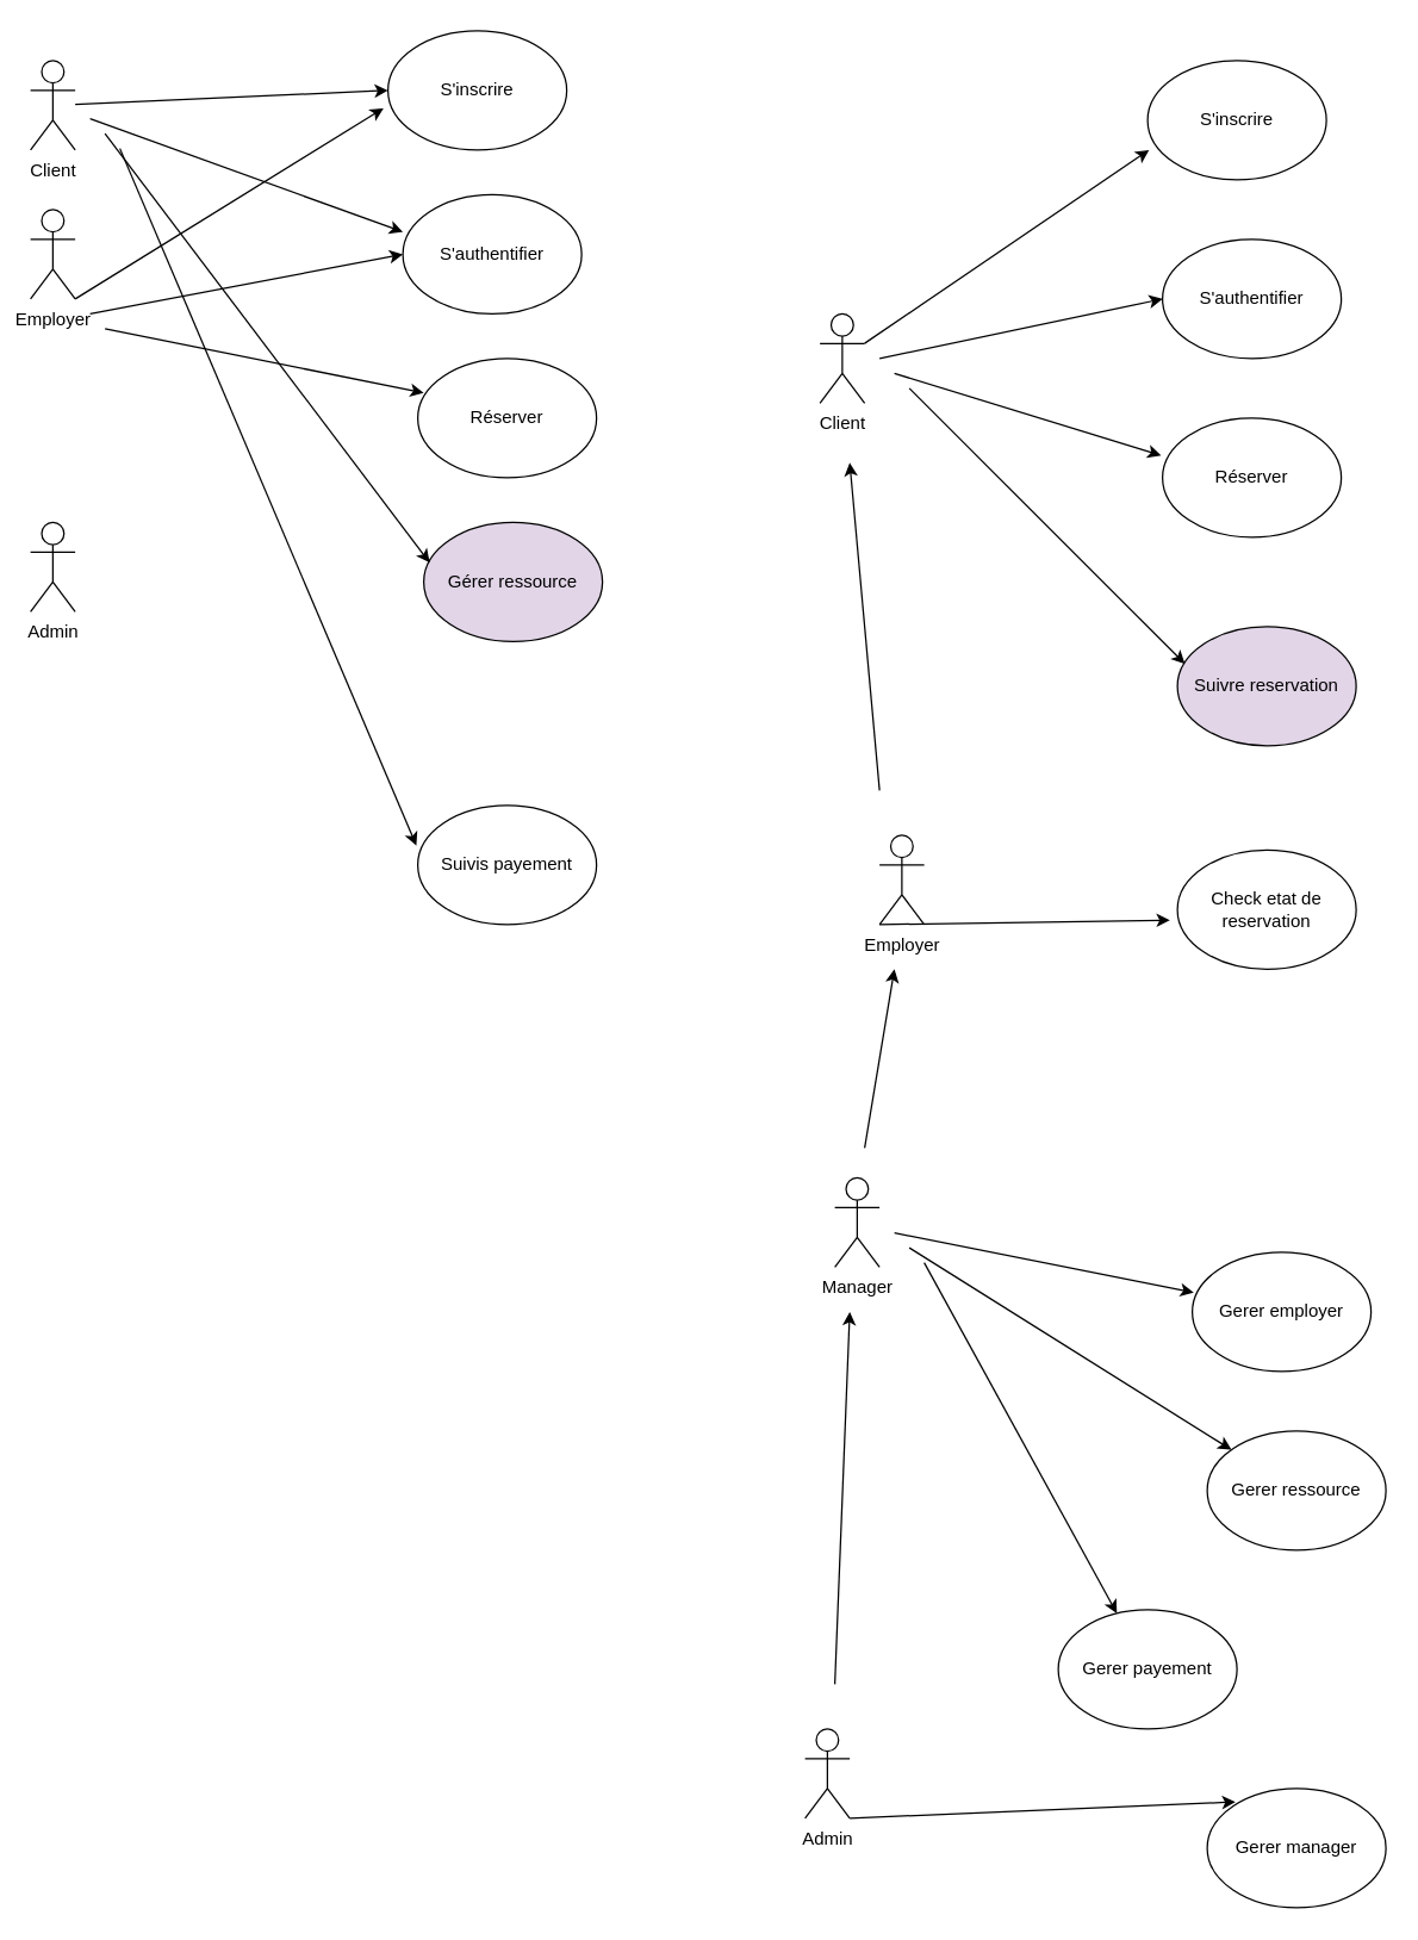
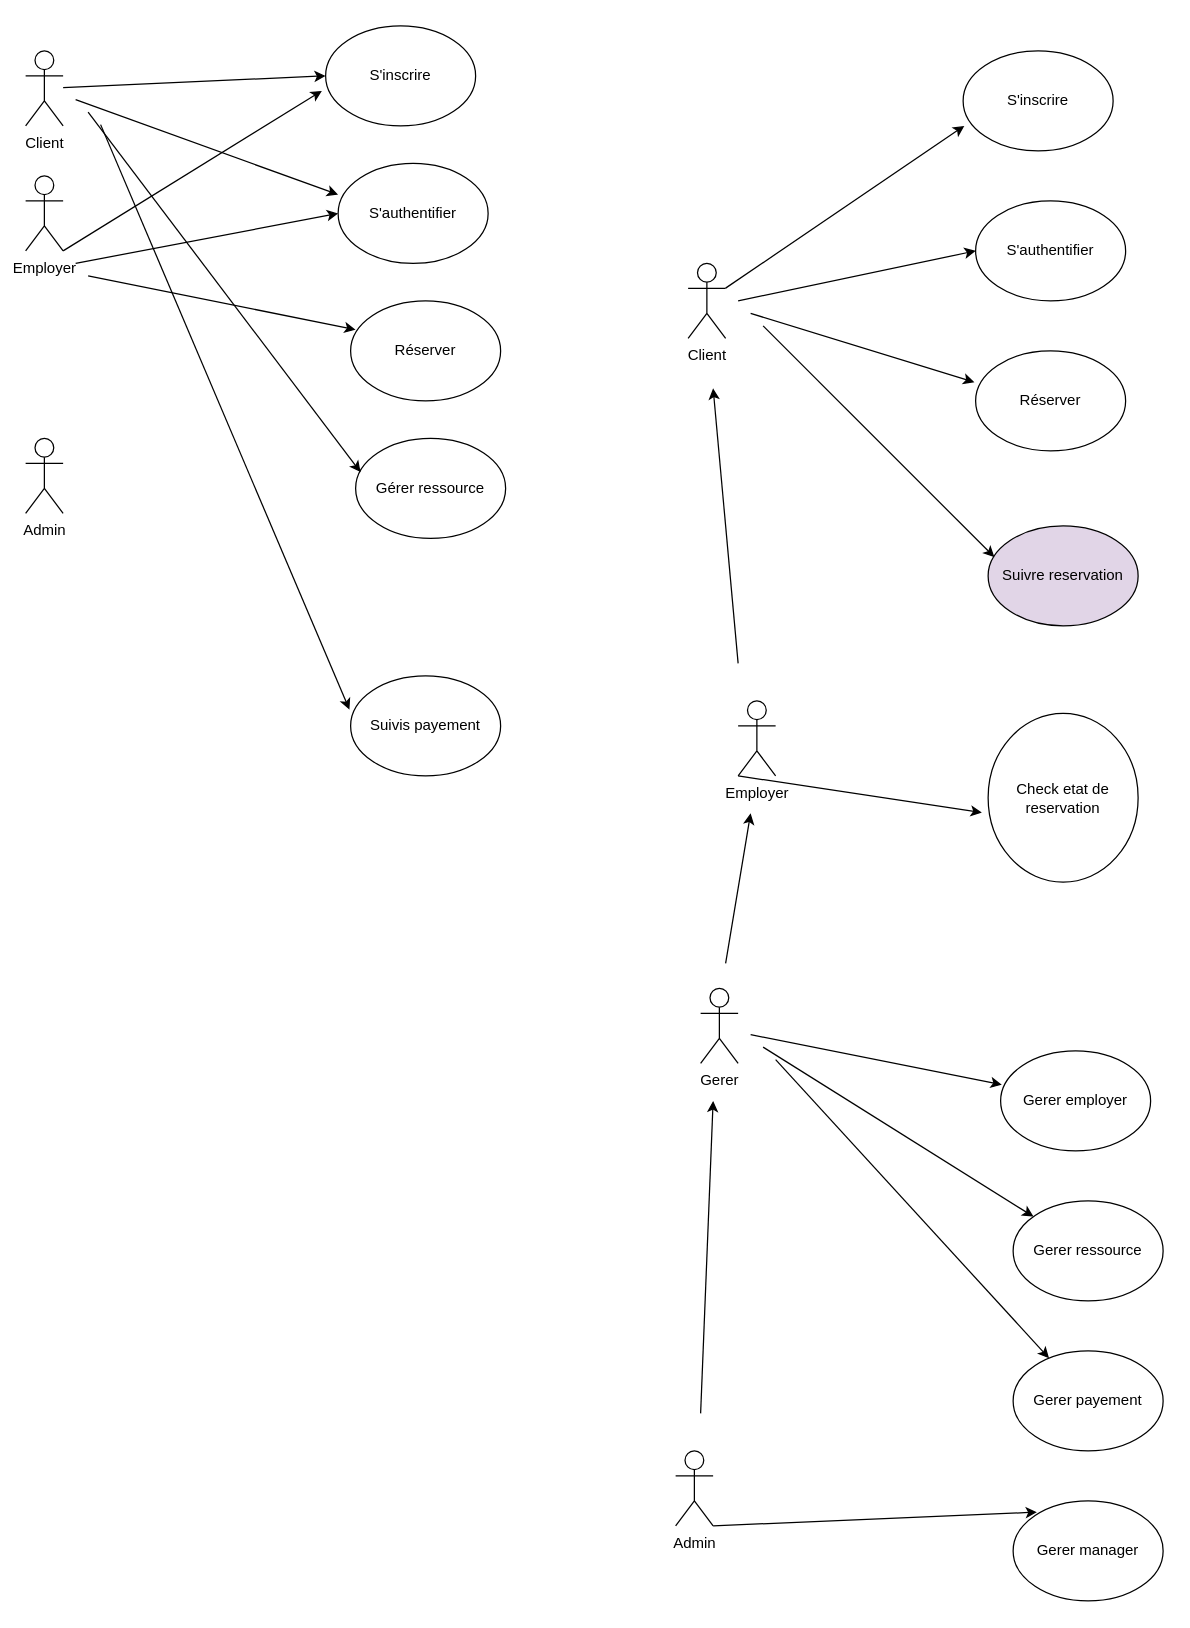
  <mxCell id="0" />
  <mxCell id="1" parent="0" />
  <mxCell id="2" value="S'inscrire" style="ellipse;whiteSpace=wrap;html=1;" vertex="1" parent="1"><mxGeometry x="260" y="20" width="120" height="80" as="geometry" /></mxCell>
  <mxCell id="3" value="S'authentifier" style="ellipse;whiteSpace=wrap;html=1;" vertex="1" parent="1"><mxGeometry x="270" y="130" width="120" height="80" as="geometry" /></mxCell>
  <mxCell id="4" value="Réserver" style="ellipse;whiteSpace=wrap;html=1;" vertex="1" parent="1"><mxGeometry x="280" y="240" width="120" height="80" as="geometry" /></mxCell>
- <mxCell id="5" value="Gérer ressource" style="ellipse;whiteSpace=wrap;html=1;fillColor=#e1d5e7;" vertex="1" parent="1"><mxGeometry x="284" y="350" width="120" height="80" as="geometry" /></mxCell>
+ <mxCell id="5" value="Gérer ressource" style="ellipse;whiteSpace=wrap;html=1;" vertex="1" parent="1"><mxGeometry x="284" y="350" width="120" height="80" as="geometry" /></mxCell>
  <mxCell id="6" value="Suivis payement" style="ellipse;whiteSpace=wrap;html=1;" vertex="1" parent="1"><mxGeometry x="280" y="540" width="120" height="80" as="geometry" /></mxCell>
  <mxCell id="7" value="Client" style="shape=umlActor;verticalLabelPosition=bottom;verticalAlign=top;html=1;outlineConnect=0;" vertex="1" parent="1"><mxGeometry x="20" y="40" width="30" height="60" as="geometry" /></mxCell>
  <mxCell id="8" value="Employer" style="shape=umlActor;verticalLabelPosition=bottom;verticalAlign=top;html=1;outlineConnect=0;" vertex="1" parent="1"><mxGeometry x="20" y="140" width="30" height="60" as="geometry" /></mxCell>
  <mxCell id="9" value="Admin" style="shape=umlActor;verticalLabelPosition=bottom;verticalAlign=top;html=1;outlineConnect=0;" vertex="1" parent="1"><mxGeometry x="20" y="350" width="30" height="60" as="geometry" /></mxCell>
  <mxCell id="10" value="" style="endArrow=classic;html=1;rounded=0;exitX=1;exitY=1;exitDx=0;exitDy=0;exitPerimeter=0;entryX=-0.025;entryY=0.65;entryDx=0;entryDy=0;entryPerimeter=0;" edge="1" parent="1" source="8" target="2"><mxGeometry width="50" height="50" relative="1" as="geometry"><mxPoint x="110" y="160" as="sourcePoint" /><mxPoint x="160" y="110" as="targetPoint" /></mxGeometry></mxCell>
- <mxCell id="11" value="Manager" style="shape=umlActor;verticalLabelPosition=bottom;verticalAlign=top;html=1;outlineConnect=0;" vertex="1" parent="1"><mxGeometry x="560" y="790" width="30" height="60" as="geometry" /></mxCell>
+ <mxCell id="11" value="Gerer" style="shape=umlActor;verticalLabelPosition=bottom;verticalAlign=top;html=1;outlineConnect=0;" vertex="1" parent="1"><mxGeometry x="560" y="790" width="30" height="60" as="geometry" /></mxCell>
  <mxCell id="12" value="" style="endArrow=classic;html=1;rounded=0;exitX=1;exitY=1;exitDx=0;exitDy=0;exitPerimeter=0;entryX=0;entryY=0.5;entryDx=0;entryDy=0;" edge="1" parent="1" target="3"><mxGeometry width="50" height="50" relative="1" as="geometry"><mxPoint x="60" y="210" as="sourcePoint" /><mxPoint x="267" y="82" as="targetPoint" /></mxGeometry></mxCell>
  <mxCell id="13" value="" style="endArrow=classic;html=1;rounded=0;exitX=1;exitY=1;exitDx=0;exitDy=0;exitPerimeter=0;entryX=0.033;entryY=0.288;entryDx=0;entryDy=0;entryPerimeter=0;" edge="1" parent="1" target="4"><mxGeometry width="50" height="50" relative="1" as="geometry"><mxPoint x="70" y="220" as="sourcePoint" /><mxPoint x="277" y="92" as="targetPoint" /></mxGeometry></mxCell>
  <mxCell id="14" value="" style="endArrow=classic;html=1;rounded=0;entryX=0;entryY=0.5;entryDx=0;entryDy=0;" edge="1" parent="1" source="7" target="2"><mxGeometry width="50" height="50" relative="1" as="geometry"><mxPoint x="60" y="210" as="sourcePoint" /><mxPoint x="267" y="82" as="targetPoint" /></mxGeometry></mxCell>
  <mxCell id="15" value="" style="endArrow=classic;html=1;rounded=0;entryX=0;entryY=0.313;entryDx=0;entryDy=0;entryPerimeter=0;" edge="1" parent="1" target="3"><mxGeometry width="50" height="50" relative="1" as="geometry"><mxPoint x="60" y="79" as="sourcePoint" /><mxPoint x="270" y="70" as="targetPoint" /></mxGeometry></mxCell>
  <mxCell id="16" value="" style="endArrow=classic;html=1;rounded=0;entryX=0.033;entryY=0.338;entryDx=0;entryDy=0;entryPerimeter=0;" edge="1" parent="1" target="5"><mxGeometry width="50" height="50" relative="1" as="geometry"><mxPoint x="70" y="89" as="sourcePoint" /><mxPoint x="280" y="165" as="targetPoint" /></mxGeometry></mxCell>
  <mxCell id="17" value="" style="endArrow=classic;html=1;rounded=0;entryX=-0.008;entryY=0.338;entryDx=0;entryDy=0;entryPerimeter=0;" edge="1" parent="1" target="6"><mxGeometry width="50" height="50" relative="1" as="geometry"><mxPoint x="80" y="99" as="sourcePoint" /><mxPoint x="298" y="387" as="targetPoint" /></mxGeometry></mxCell>
  <mxCell id="18" value="Client" style="shape=umlActor;verticalLabelPosition=bottom;verticalAlign=top;html=1;outlineConnect=0;" vertex="1" parent="1"><mxGeometry x="550" y="210" width="30" height="60" as="geometry" /></mxCell>
  <mxCell id="19" value="S'inscrire" style="ellipse;whiteSpace=wrap;html=1;" vertex="1" parent="1"><mxGeometry x="770" y="40" width="120" height="80" as="geometry" /></mxCell>
  <mxCell id="20" value="S'authentifier" style="ellipse;whiteSpace=wrap;html=1;" vertex="1" parent="1"><mxGeometry x="780" y="160" width="120" height="80" as="geometry" /></mxCell>
  <mxCell id="21" value="Réserver" style="ellipse;whiteSpace=wrap;html=1;" vertex="1" parent="1"><mxGeometry x="780" y="280" width="120" height="80" as="geometry" /></mxCell>
  <mxCell id="22" value="Suivre reservation" style="ellipse;whiteSpace=wrap;html=1;fillColor=#e1d5e7;" vertex="1" parent="1"><mxGeometry x="790" y="420" width="120" height="80" as="geometry" /></mxCell>
  <mxCell id="23" value="Employer" style="shape=umlActor;verticalLabelPosition=bottom;verticalAlign=top;html=1;outlineConnect=0;" vertex="1" parent="1"><mxGeometry x="590" y="560" width="30" height="60" as="geometry" /></mxCell>
- <mxCell id="24" value="Check etat de reservation" style="ellipse;whiteSpace=wrap;html=1;" vertex="1" parent="1"><mxGeometry x="790" y="570" width="120" height="80" as="geometry" /></mxCell>
+ <mxCell id="24" value="Check etat de reservation" style="ellipse;whiteSpace=wrap;html=1;" vertex="1" parent="1"><mxGeometry x="790" y="570" width="120" height="135" as="geometry" /></mxCell>
  <mxCell id="25" value="Gerer employer" style="ellipse;whiteSpace=wrap;html=1;" vertex="1" parent="1"><mxGeometry x="800" y="840" width="120" height="80" as="geometry" /></mxCell>
  <mxCell id="26" value="Gerer ressource" style="ellipse;whiteSpace=wrap;html=1;" vertex="1" parent="1"><mxGeometry x="810" y="960" width="120" height="80" as="geometry" /></mxCell>
- <mxCell id="27" value="Gerer payement" style="ellipse;whiteSpace=wrap;html=1;" vertex="1" parent="1"><mxGeometry x="710" y="1080" width="120" height="80" as="geometry" /></mxCell>
+ <mxCell id="27" value="Gerer payement" style="ellipse;whiteSpace=wrap;html=1;" vertex="1" parent="1"><mxGeometry x="810" y="1080" width="120" height="80" as="geometry" /></mxCell>
  <mxCell id="28" value="" style="endArrow=classic;html=1;rounded=0;entryX=0.008;entryY=0.75;entryDx=0;entryDy=0;entryPerimeter=0;" edge="1" parent="1" source="18" target="19"><mxGeometry width="50" height="50" relative="1" as="geometry"><mxPoint x="630" y="240" as="sourcePoint" /><mxPoint x="680" y="190" as="targetPoint" /></mxGeometry></mxCell>
  <mxCell id="29" value="" style="endArrow=classic;html=1;rounded=0;entryX=0;entryY=0.5;entryDx=0;entryDy=0;" edge="1" parent="1" target="20"><mxGeometry width="50" height="50" relative="1" as="geometry"><mxPoint x="590" y="240" as="sourcePoint" /><mxPoint x="781" y="110" as="targetPoint" /></mxGeometry></mxCell>
  <mxCell id="30" value="" style="endArrow=classic;html=1;rounded=0;entryX=-0.008;entryY=0.313;entryDx=0;entryDy=0;entryPerimeter=0;" edge="1" parent="1" target="21"><mxGeometry width="50" height="50" relative="1" as="geometry"><mxPoint x="600" y="250" as="sourcePoint" /><mxPoint x="791" y="120" as="targetPoint" /></mxGeometry></mxCell>
  <mxCell id="31" value="" style="endArrow=classic;html=1;rounded=0;entryX=0.042;entryY=0.313;entryDx=0;entryDy=0;entryPerimeter=0;" edge="1" parent="1" target="22"><mxGeometry width="50" height="50" relative="1" as="geometry"><mxPoint x="610" y="260" as="sourcePoint" /><mxPoint x="801" y="130" as="targetPoint" /></mxGeometry></mxCell>
  <mxCell id="32" value="" style="endArrow=classic;html=1;rounded=0;entryX=-0.042;entryY=0.588;entryDx=0;entryDy=0;entryPerimeter=0;" edge="1" parent="1" target="24"><mxGeometry width="50" height="50" relative="1" as="geometry"><mxPoint x="590" y="620" as="sourcePoint" /><mxPoint x="781" y="490" as="targetPoint" /></mxGeometry></mxCell>
  <mxCell id="33" value="" style="endArrow=classic;html=1;rounded=0;entryX=0.008;entryY=0.338;entryDx=0;entryDy=0;entryPerimeter=0;" edge="1" parent="1" target="25"><mxGeometry width="50" height="50" relative="1" as="geometry"><mxPoint x="600" y="827" as="sourcePoint" /><mxPoint x="796" y="782" as="targetPoint" /></mxGeometry></mxCell>
  <mxCell id="34" value="" style="endArrow=classic;html=1;rounded=0;" edge="1" parent="1" target="26"><mxGeometry width="50" height="50" relative="1" as="geometry"><mxPoint x="610" y="837" as="sourcePoint" /><mxPoint x="811" y="877" as="targetPoint" /></mxGeometry></mxCell>
  <mxCell id="35" value="" style="endArrow=classic;html=1;rounded=0;" edge="1" parent="1" target="27"><mxGeometry width="50" height="50" relative="1" as="geometry"><mxPoint x="620" y="847" as="sourcePoint" /><mxPoint x="836" y="983" as="targetPoint" /></mxGeometry></mxCell>
  <mxCell id="36" value="Admin" style="shape=umlActor;verticalLabelPosition=bottom;verticalAlign=top;html=1;outlineConnect=0;" vertex="1" parent="1"><mxGeometry x="540" y="1160" width="30" height="60" as="geometry" /></mxCell>
  <mxCell id="37" value="Gerer manager" style="ellipse;whiteSpace=wrap;html=1;" vertex="1" parent="1"><mxGeometry x="810" y="1200" width="120" height="80" as="geometry" /></mxCell>
  <mxCell id="38" value="" style="endArrow=classic;html=1;rounded=0;exitX=1;exitY=1;exitDx=0;exitDy=0;exitPerimeter=0;" edge="1" parent="1" source="36"><mxGeometry width="50" height="50" relative="1" as="geometry"><mxPoint x="610" y="970" as="sourcePoint" /><mxPoint x="829" y="1209" as="targetPoint" /></mxGeometry></mxCell>
  <mxCell id="39" value="" style="endArrow=classic;html=1;rounded=0;" edge="1" parent="1"><mxGeometry width="50" height="50" relative="1" as="geometry"><mxPoint x="560" y="1130" as="sourcePoint" /><mxPoint x="570" y="880" as="targetPoint" /></mxGeometry></mxCell>
  <mxCell id="40" value="" style="endArrow=classic;html=1;rounded=0;" edge="1" parent="1"><mxGeometry width="50" height="50" relative="1" as="geometry"><mxPoint x="580" y="770" as="sourcePoint" /><mxPoint x="600" y="650" as="targetPoint" /></mxGeometry></mxCell>
  <mxCell id="41" value="" style="endArrow=classic;html=1;rounded=0;" edge="1" parent="1"><mxGeometry width="50" height="50" relative="1" as="geometry"><mxPoint x="590" y="530" as="sourcePoint" /><mxPoint x="570" y="310" as="targetPoint" /></mxGeometry></mxCell>
